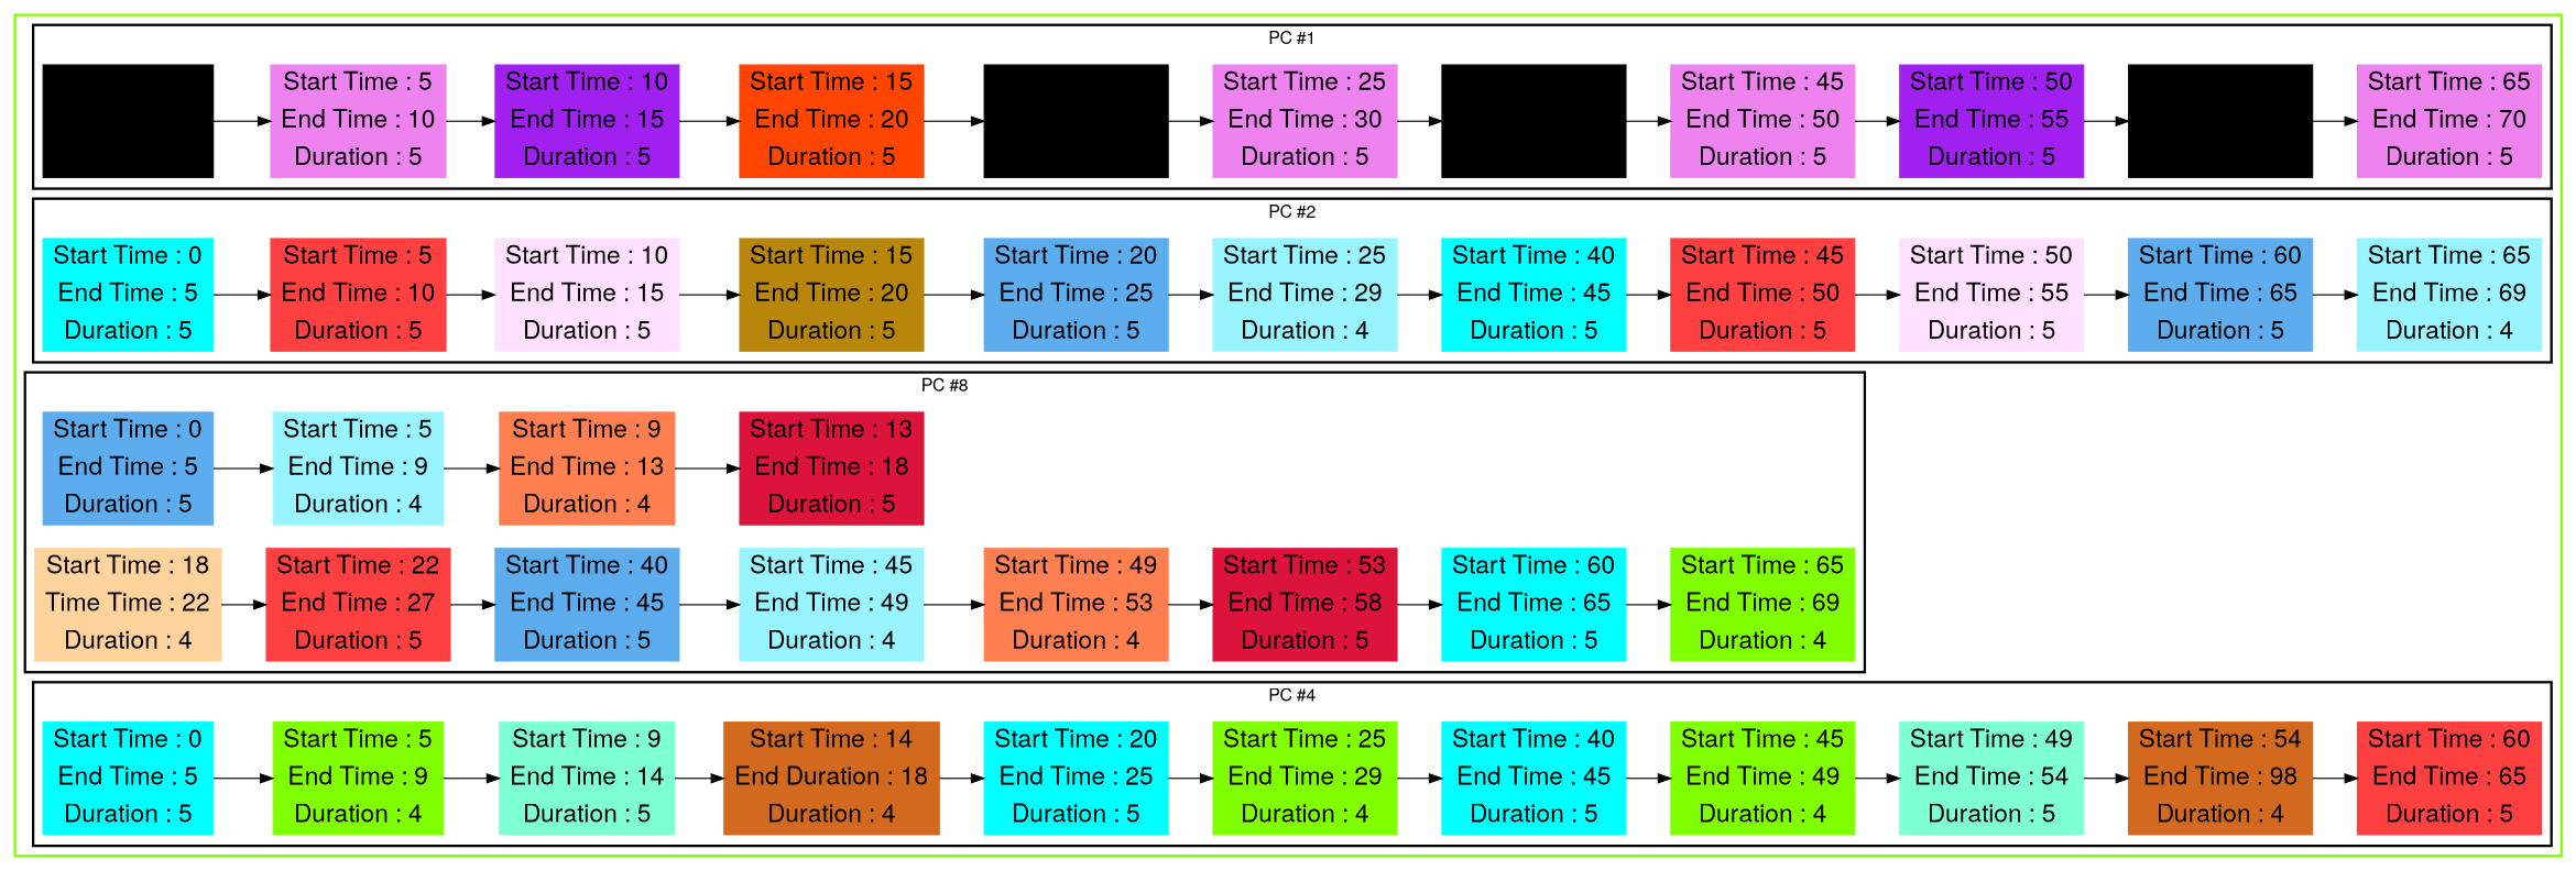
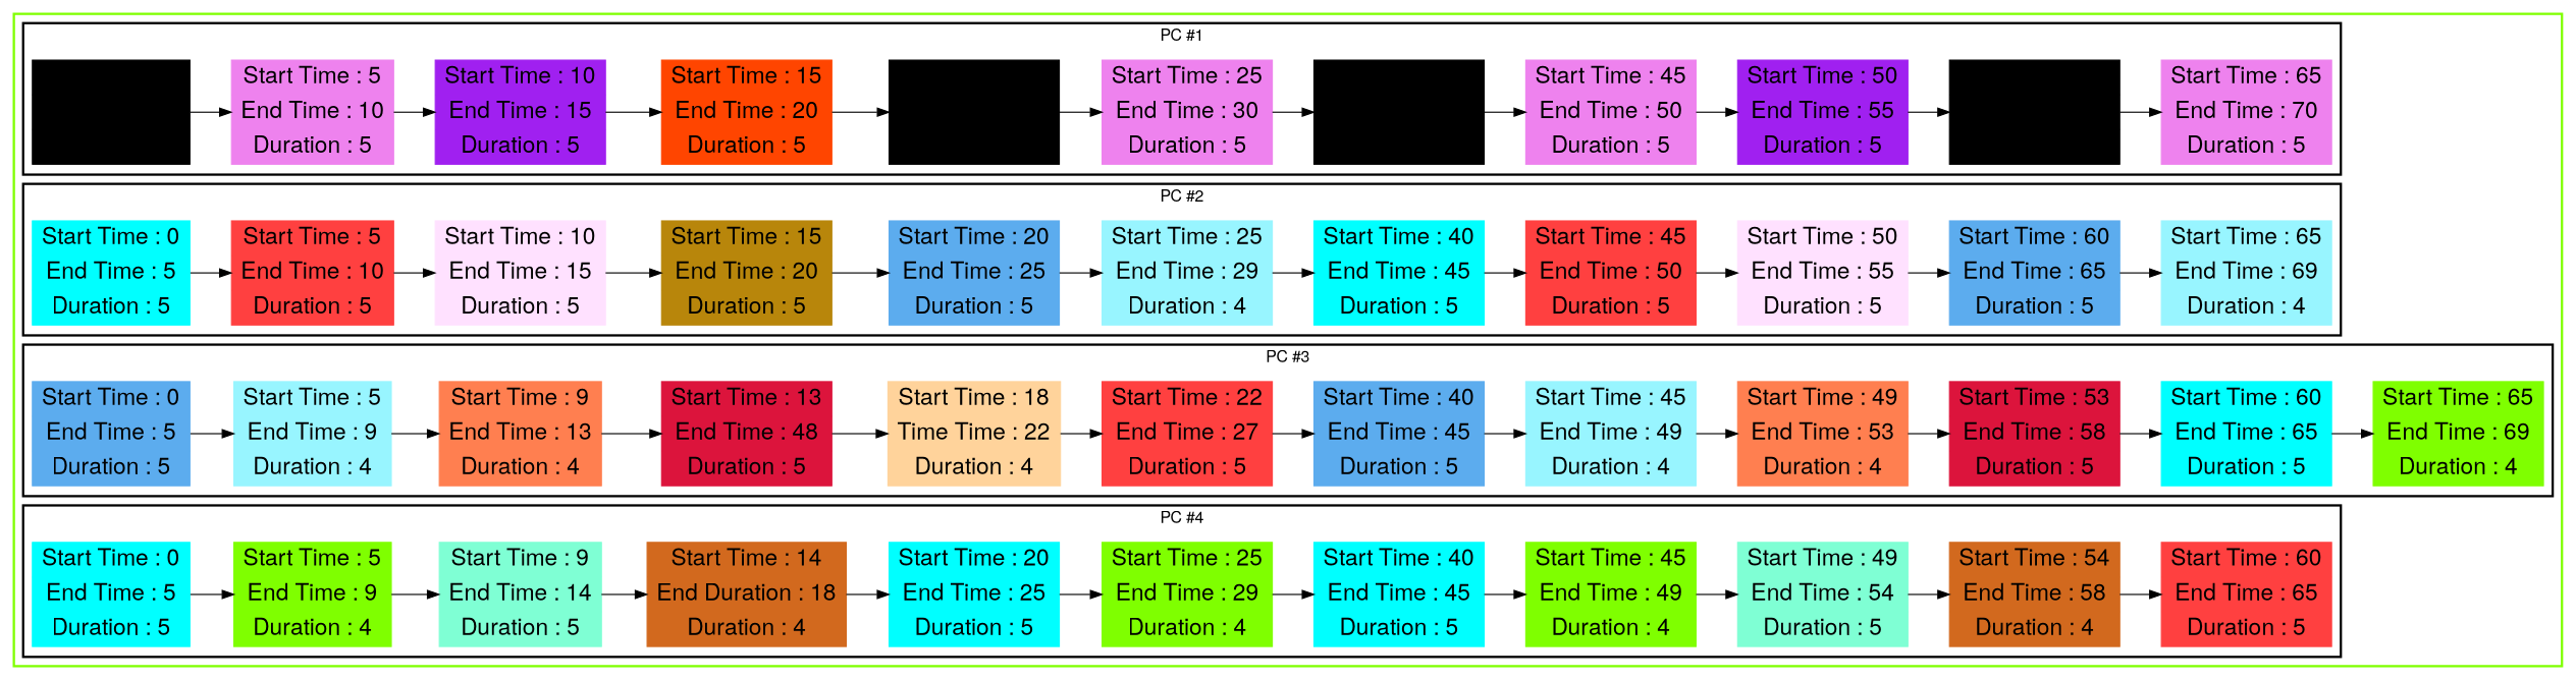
  digraph {
    fontname="Helvetica,Arial,sans-serif"
    rankdir=LR
    node [color=cornflower fontname="Helvetica,Arial,sans-serif" fontsize=20 shape=record style=filled]
    edge [fontname="Helvetica,Arial,sans-serif"]
    n1 [label="Start Time : 0 | End Time : 5 | Duration : 5"]
    n2 [color=violet label="Start Time : 5 | End Time : 10 | Duration : 5"]
    n3 [color=x11purple label="Start Time : 10 | End Time : 15 | Duration : 5"]
    n4 [color=orangered1 label="Start Time : 15 | End Time : 20 | Duration : 5"]
    n5 [label="Start Time : 20 | End Time : 25 | Duration : 5"]
    n6 [color=violet label="Start Time : 25 | End Time : 30 | Duration : 5"]
    n7 [label="Start Time : 40 | End Time : 45 | Duration : 5"]
    n8 [color=violet label="Start Time : 45 | End Time : 50 | Duration : 5"]
    n9 [color=x11purple label="Start Time : 50 | End Time : 55 | Duration : 5"]
    n10 [label="Start Time : 60 | End Time : 65 | Duration : 5"]
    n11 [color=violet label="Start Time : 65 | End Time : 70 | Duration : 5"]
    n12 [color=cyan label="Start Time : 0 | End Time : 5 | Duration : 5"]
    n13 [color=brown1 label="Start Time : 5 | End Time : 10 | Duration : 5"]
    n14 [color=thistle1 label="Start Time : 10 | End Time : 15 | Duration : 5"]
    n15 [color=darkgoldenrod label="Start Time : 15 | End Time : 20 | Duration : 5"]
    n16 [color=steelblue2 label="Start Time : 20 | End Time : 25 | Duration : 5"]
    n17 [color=cadetblue1 label="Start Time : 25 | End Time : 29 | Duration : 4"]
    n18 [color=cyan label="Start Time : 40 | End Time : 45 | Duration : 5"]
    n19 [color=brown1 label="Start Time : 45 | End Time : 50 | Duration : 5"]
    n20 [color=thistle1 label="Start Time : 50 | End Time : 55 | Duration : 5"]
    n21 [color=steelblue2 label="Start Time : 60 | End Time : 65 | Duration : 5"]
    n22 [color=cadetblue1 label="Start Time : 65 | End Time : 69 | Duration : 4"]
    n23 [color=steelblue2 label="Start Time : 0 | End Time : 5 | Duration : 5"]
    n24 [color=cadetblue1 label="Start Time : 5 | End Time : 9 | Duration : 4"]
    n25 [color=coral label="Start Time : 9 | End Time : 13 | Duration : 4"]
-   n26 [color=crimson label="Start Time : 13 | End Time : 18 | Duration : 5"]
+   n26 [color=crimson label="Start Time : 13 | End Time : 48 | Duration : 5"]
    n27 [color=burlywood1 label="Start Time : 18 | Time Time : 22 | Duration : 4"]
    n28 [color=brown1 label="Start Time : 22 | End Time : 27 | Duration : 5"]
    n29 [color=steelblue2 label="Start Time : 40 | End Time : 45 | Duration : 5"]
    n30 [color=cadetblue1 label="Start Time : 45 | End Time : 49 | Duration : 4"]
    n31 [color=coral label="Start Time : 49 | End Time : 53 | Duration : 4"]
    n32 [color=crimson label="Start Time : 53 | End Time : 58 | Duration : 5"]
    n33 [color=aqua label="Start Time : 60 | End Time : 65 | Duration : 5"]
    n34 [color=chartreuse label="Start Time : 65 | End Time : 69 | Duration : 4"]
    n35 [color=aqua label="Start Time : 0 | End Time : 5 | Duration : 5"]
    n36 [color=chartreuse label="Start Time : 5 | End Time : 9 | Duration : 4"]
    n37 [color=aquamarine label="Start Time : 9 | End Time : 14 | Duration : 5"]
    n38 [color=chocolate label="Start Time : 14 | End Duration : 18 | Duration : 4"]
    n39 [color=aqua label="Start Time : 20 | End Time : 25 | Duration : 5"]
    n40 [color=chartreuse label="Start Time : 25 | End Time : 29 | Duration : 4"]
    n41 [color=aqua label="Start Time : 40 | End Time : 45 | Duration : 5"]
    n42 [color=chartreuse label="Start Time : 45 | End Time : 49 | Duration : 4"]
    n43 [color=aquamarine label="Start Time : 49 | End Time : 54 | Duration : 5"]
-   n44 [color=chocolate label="Start Time : 54 | End Time : 98 | Duration : 4"]
+   n44 [color=chocolate label="Start Time : 54 | End Time : 58 | Duration : 4"]
    n45 [color=brown1 label="Start Time : 60 | End Time : 65 | Duration : 5"]
    subgraph cluster_1 {
      color=chartreuse
      style=bold
      subgraph cluster_2 {
        color=black
        label="PC #1"
        style=bold
        n1
        n2
        n3
        n4
        n5
        n6
        n7
        n8
        n9
        n10
        n11
      }
      subgraph cluster_3 {
        color=black
        label="PC #2"
        style=bold
        n12
        n13
        n14
        n15
        n16
        n17
        n18
        n19
        n20
        n21
        n22
      }
      subgraph cluster_4 {
        color=black
-       label="PC #8"
+       label="PC #3"
        style=bold
        n23
        n24
        n25
        n26
        n27
        n28
        n29
        n30
        n31
        n32
        n33
        n34
      }
      subgraph cluster_5 {
        color=black
        label="PC #4"
        style=bold
        n35
        n36
        n37
        n38
        n39
        n40
        n41
        n42
        n43
        n44
        n45
      }
    }
    n1 -> n2
    n2 -> n3
    n3 -> n4
    n4 -> n5
    n5 -> n6
    n6 -> n7
    n7 -> n8
    n8 -> n9
    n9 -> n10
    n10 -> n11
    n12 -> n13
    n13 -> n14
    n14 -> n15
    n15 -> n16
    n16 -> n17
    n17 -> n18
    n18 -> n19
    n19 -> n20
    n20 -> n21
    n21 -> n22
    n23 -> n24
    n24 -> n25
    n25 -> n26
+   n26 -> n27
    n27 -> n28
    n28 -> n29
    n29 -> n30
    n30 -> n31
    n31 -> n32
    n32 -> n33
    n33 -> n34
    n35 -> n36
    n36 -> n37
    n37 -> n38
    n38 -> n39
    n39 -> n40
    n40 -> n41
    n41 -> n42
    n42 -> n43
    n43 -> n44
    n44 -> n45
  }
